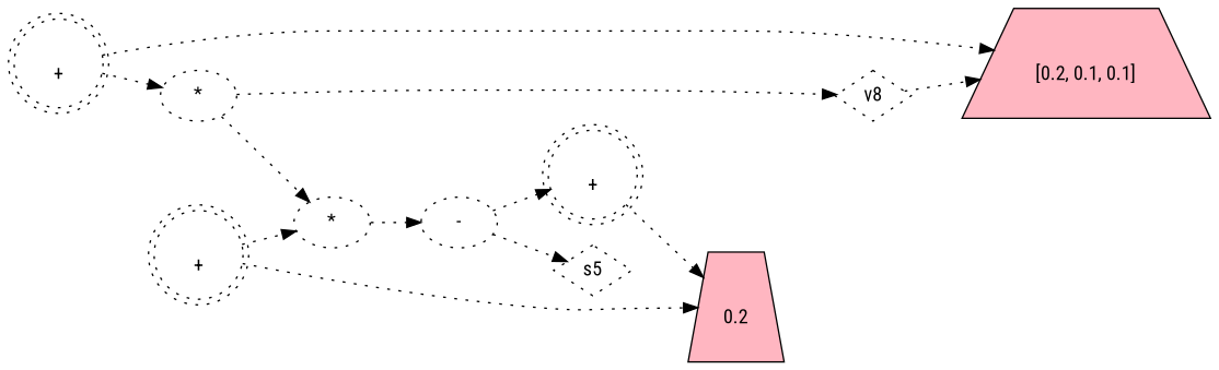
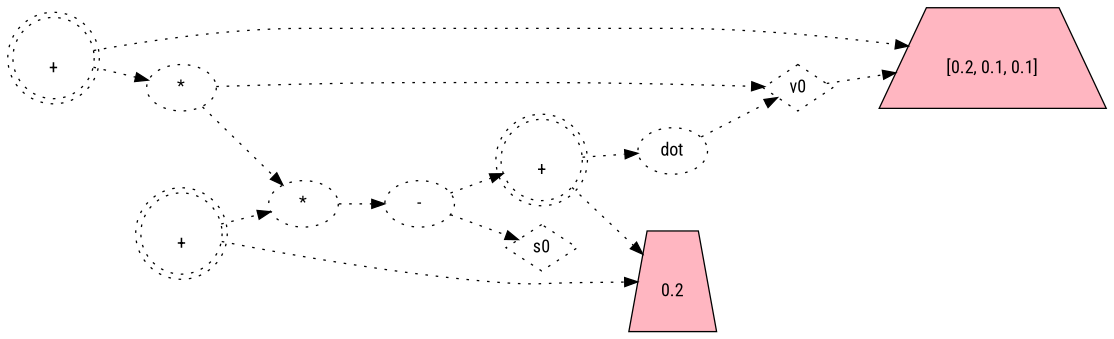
  digraph {
    fontname="Roboto Condensed"
    rankdir=LR
    node [fontname="Roboto Condensed" style=dotted]
    edge [fontname="Roboto Condensed" style=dotted]
    n1 [label="\n+" shape=doublecircle]
+   n2 [label=dot]
    n3 [fillcolor=lightpink label="\n0.2" shape=trapezium style=filled]
-   v0 [shape=diamond label=v8]
+   v0 [shape=diamond]
    n5 [fillcolor=lightpink label="\n[0.2, 0.1, 0.1]" shape=trapezium style=filled]
    n6 [label="-"]
-   s0 [shape=diamond label=s5]
+   s0 [shape=diamond]
    n8 [label="*"]
    n9 [label="*"]
    n10 [fillcolor=lightblue label="\n+" shape=doublecircle]
    n11 [fillcolor=lightpink label="\n+" shape=doublecircle]
+   n1 -> n2
    n1 -> n3
+   n2 -> v0
    v0 -> n5
    n6 -> n1
    n6 -> s0
    n8 -> n6
    n9 -> v0
    n9 -> n8
    n10 -> n5
    n10 -> n9
    n11 -> n3
    n11 -> n8
  }
